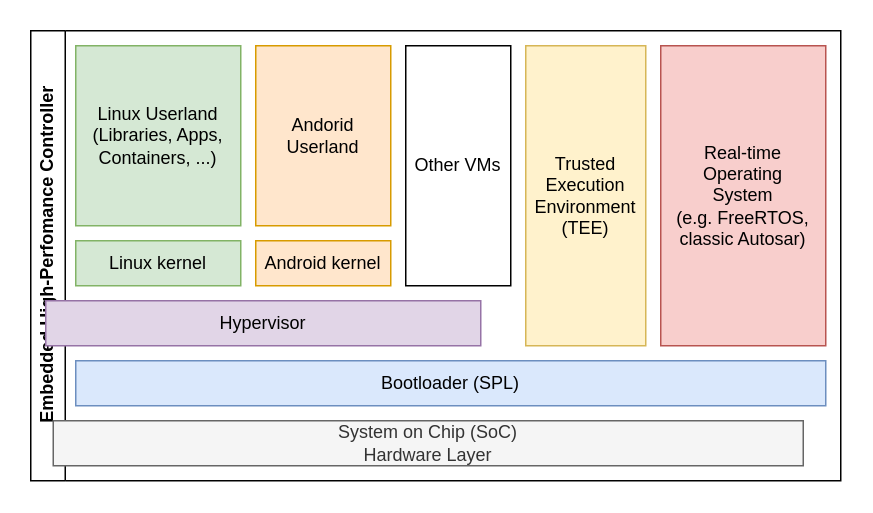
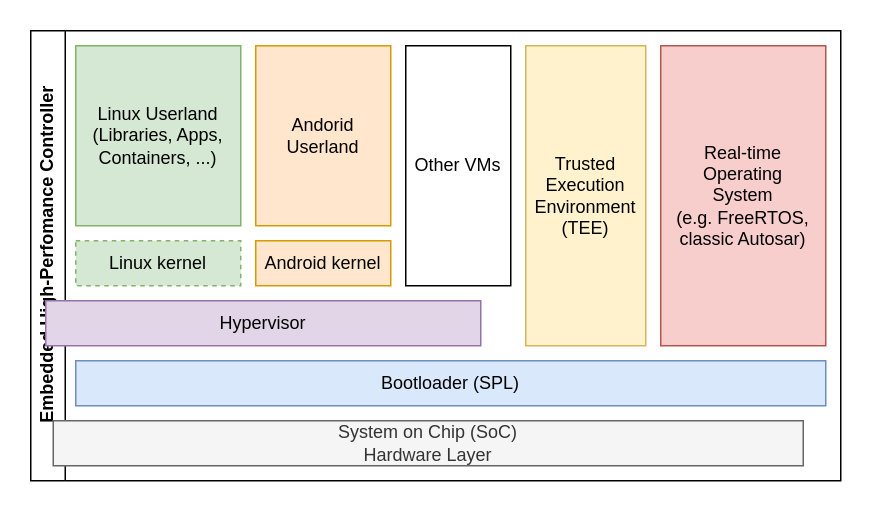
  <mxCell id="0" />
  <mxCell id="1" parent="0" />
- <mxCell id="2" value="Linux kernel" style="rounded=0;whiteSpace=wrap;html=1;fillColor=#d5e8d4;strokeColor=#82b366;" parent="1" vertex="1"><mxGeometry x="50" y="160" width="110" height="30" as="geometry" /></mxCell>
+ <mxCell id="2" value="Linux kernel" style="rounded=0;whiteSpace=wrap;html=1;fillColor=#d5e8d4;strokeColor=#82b366;dashed=1;" parent="1" vertex="1"><mxGeometry x="50" y="160" width="110" height="30" as="geometry" /></mxCell>
  <mxCell id="3" value="Linux Userland&lt;div&gt;(Libraries, Apps,&lt;/div&gt;&lt;div&gt;Containers, ...)&lt;/div&gt;" style="rounded=0;whiteSpace=wrap;html=1;fillColor=#d5e8d4;strokeColor=#82b366;" parent="1" vertex="1"><mxGeometry x="50" y="30" width="110" height="120" as="geometry" /></mxCell>
  <mxCell id="4" value="Embedded High-Perfomance Controller" style="swimlane;horizontal=0;whiteSpace=wrap;html=1;" parent="1" vertex="1"><mxGeometry y="20" width="540" height="300" as="geometry" x="20" /></mxCell>
  <mxCell id="5" value="System on Chip (SoC)&lt;br&gt;Hardware Layer" style="rounded=0;whiteSpace=wrap;html=1;fillColor=#f5f5f5;fontColor=#333333;strokeColor=#666666;" parent="4" vertex="1"><mxGeometry x="15" y="260" width="500" height="30" as="geometry" /></mxCell>
  <mxCell id="6" value="Bootloader (SPL)" style="rounded=0;whiteSpace=wrap;html=1;fillColor=#dae8fc;strokeColor=#6c8ebf;" parent="4" vertex="1"><mxGeometry x="30" y="220" width="500" height="30" as="geometry" /></mxCell>
  <mxCell id="7" value="Hypervisor" style="rounded=0;whiteSpace=wrap;html=1;fillColor=#e1d5e7;strokeColor=#9673a6;" parent="4" vertex="1"><mxGeometry x="10" y="180" width="290" height="30" as="geometry" /></mxCell>
  <mxCell id="8" value="Trusted Execution Environment&lt;div&gt;(TEE)&lt;/div&gt;" style="rounded=0;whiteSpace=wrap;html=1;fillColor=#fff2cc;strokeColor=#d6b656;" parent="4" vertex="1"><mxGeometry x="330" y="10" width="80" height="200" as="geometry" /></mxCell>
  <mxCell id="9" value="Real-time&lt;div&gt;Operating&lt;/div&gt;&lt;div&gt;System&lt;/div&gt;&lt;div&gt;(e.g.&amp;nbsp;&lt;span style=&quot;background-color: initial;&quot;&gt;FreeRTOS,&lt;br&gt;&lt;/span&gt;&lt;span style=&quot;background-color: initial;&quot;&gt;classic Autosar)&lt;/span&gt;&lt;/div&gt;" style="rounded=0;whiteSpace=wrap;html=1;fillColor=#f8cecc;strokeColor=#b85450;" parent="4" vertex="1"><mxGeometry x="420" y="10" width="110" height="200" as="geometry" /></mxCell>
  <mxCell id="10" value="Android kernel" style="rounded=0;whiteSpace=wrap;html=1;fillColor=#ffe6cc;strokeColor=#d79b00;" parent="4" vertex="1"><mxGeometry x="150" y="140" width="90" height="30" as="geometry" /></mxCell>
  <mxCell id="11" value="Andorid&lt;div&gt;Userland&lt;/div&gt;" style="rounded=0;whiteSpace=wrap;html=1;fillColor=#ffe6cc;strokeColor=#d79b00;" parent="4" vertex="1"><mxGeometry x="150" y="10" width="90" height="120" as="geometry" /></mxCell>
  <mxCell id="12" value="Other VMs" style="rounded=0;whiteSpace=wrap;html=1;" parent="4" vertex="1"><mxGeometry x="250" y="10" width="70" height="160" as="geometry" /></mxCell>
